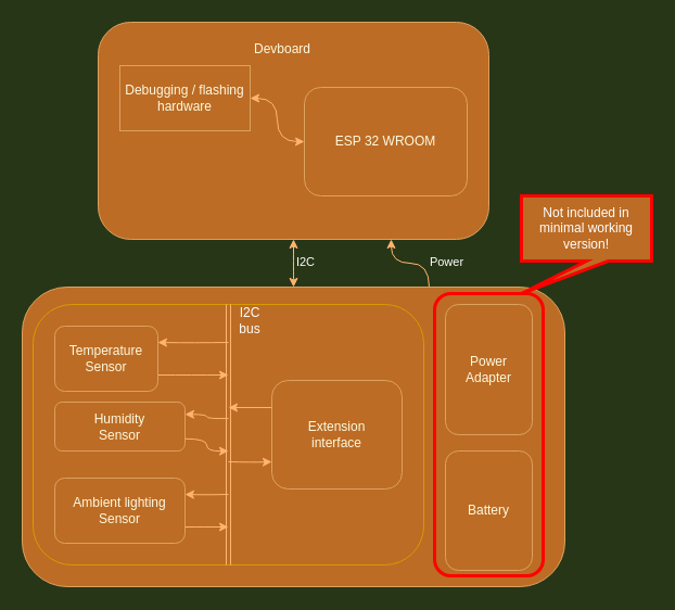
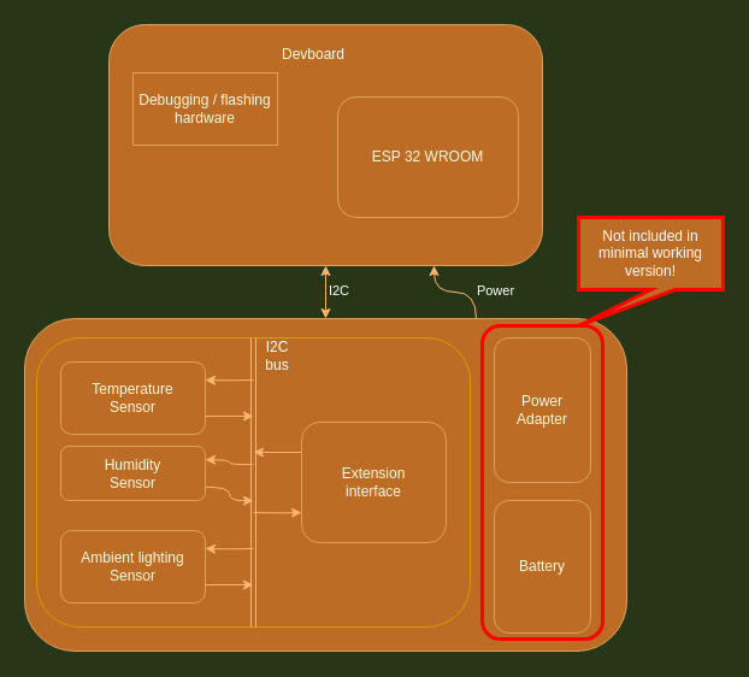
  <mxCell id="0" />
  <mxCell id="1" parent="0" />
  <mxCell id="2" style="edgeStyle=orthogonalEdgeStyle;curved=1;rounded=0;orthogonalLoop=1;jettySize=auto;html=1;exitX=0.5;exitY=0;exitDx=0;exitDy=0;entryX=0.5;entryY=1;entryDx=0;entryDy=0;fontColor=#FFFFFF;startArrow=classic;startFill=1;strokeColor=#FFB570;labelBackgroundColor=#BC6C25;" parent="1" source="6" target="25" edge="1"><mxGeometry relative="1" as="geometry" /></mxCell>
  <mxCell id="3" value="I2C" style="edgeLabel;html=1;align=center;verticalAlign=middle;resizable=0;points=[];fontColor=#FFFFFF;labelBackgroundColor=none;" parent="2" vertex="1" connectable="0"><mxGeometry x="0.263" y="-1" relative="1" as="geometry"><mxPoint x="9" y="4" as="offset" /></mxGeometry></mxCell>
  <mxCell id="4" style="edgeStyle=orthogonalEdgeStyle;curved=1;rounded=0;orthogonalLoop=1;jettySize=auto;html=1;exitX=0.75;exitY=0;exitDx=0;exitDy=0;entryX=0.75;entryY=1;entryDx=0;entryDy=0;fontColor=#FFFFFF;startArrow=none;startFill=0;strokeColor=#FFB570;" parent="1" source="6" target="25" edge="1"><mxGeometry relative="1" as="geometry" /></mxCell>
  <mxCell id="5" value="&lt;span style=&quot;&quot;&gt;Power&lt;/span&gt;" style="edgeLabel;html=1;align=center;verticalAlign=middle;resizable=0;points=[];fontColor=#FFFFFF;labelBackgroundColor=none;" parent="4" vertex="1" connectable="0"><mxGeometry x="-0.19" y="2" relative="1" as="geometry"><mxPoint x="25" y="-4" as="offset" /></mxGeometry></mxCell>
  <mxCell id="6" value="" style="rounded=1;whiteSpace=wrap;html=1;sketch=0;fontColor=#FEFAE0;strokeColor=#DDA15E;fillColor=#BC6C25;" parent="1" vertex="1"><mxGeometry x="20" y="264" width="500" height="276" as="geometry" /></mxCell>
  <mxCell id="7" value="" style="rounded=1;whiteSpace=wrap;html=1;fillColor=#BC6C25;strokeColor=#d79b00;" parent="1" vertex="1"><mxGeometry x="30" y="280" width="360" height="240" as="geometry" /></mxCell>
  <mxCell id="8" style="edgeStyle=orthogonalEdgeStyle;curved=1;rounded=0;orthogonalLoop=1;jettySize=auto;html=1;exitX=1;exitY=0.75;exitDx=0;exitDy=0;fontColor=#FFFFFF;startArrow=none;startFill=0;strokeColor=#FFB570;" parent="1" source="10" edge="1"><mxGeometry relative="1" as="geometry"><mxPoint x="210" y="345" as="targetPoint" /></mxGeometry></mxCell>
  <mxCell id="9" style="edgeStyle=orthogonalEdgeStyle;curved=1;rounded=0;orthogonalLoop=1;jettySize=auto;html=1;exitX=1;exitY=0.25;exitDx=0;exitDy=0;fontColor=#FFFFFF;startArrow=none;startFill=0;strokeColor=#FFB570;entryX=1;entryY=0.25;entryDx=0;entryDy=0;" parent="1" target="10" edge="1"><mxGeometry relative="1" as="geometry"><mxPoint x="210" y="315" as="sourcePoint" /></mxGeometry></mxCell>
- <mxCell id="10" value="&lt;div&gt;Temperature&lt;/div&gt;&lt;div&gt;Sensor&lt;br&gt;&lt;/div&gt;" style="rounded=1;whiteSpace=wrap;html=1;sketch=0;fontColor=#FEFAE0;strokeColor=#DDA15E;fillColor=#BC6C25;" parent="1" vertex="1"><mxGeometry x="50" y="300" width="95" height="60" as="geometry" /></mxCell>
+ <mxCell id="10" value="&lt;div&gt;Temperature&lt;/div&gt;&lt;div&gt;Sensor&lt;br&gt;&lt;/div&gt;" style="rounded=1;whiteSpace=wrap;html=1;sketch=0;fontColor=#FEFAE0;strokeColor=#DDA15E;fillColor=#BC6C25;" parent="1" vertex="1"><mxGeometry x="50" y="300" width="120" height="60" as="geometry" /></mxCell>
  <mxCell id="11" style="edgeStyle=orthogonalEdgeStyle;curved=1;rounded=0;orthogonalLoop=1;jettySize=auto;html=1;exitX=1;exitY=0.25;exitDx=0;exitDy=0;fontColor=#FFFFFF;startArrow=none;startFill=0;strokeColor=#FFB570;entryX=1;entryY=0.25;entryDx=0;entryDy=0;" parent="1" target="13" edge="1"><mxGeometry relative="1" as="geometry"><mxPoint x="210" y="385" as="sourcePoint" /></mxGeometry></mxCell>
  <mxCell id="12" style="edgeStyle=orthogonalEdgeStyle;curved=1;rounded=0;orthogonalLoop=1;jettySize=auto;html=1;exitX=1;exitY=0.75;exitDx=0;exitDy=0;fontColor=#FFFFFF;startArrow=none;startFill=0;strokeColor=#FFB570;" parent="1" source="13" edge="1"><mxGeometry relative="1" as="geometry"><mxPoint x="210" y="415" as="targetPoint" /></mxGeometry></mxCell>
  <mxCell id="13" value="&lt;div&gt;Humidity&lt;/div&gt;&lt;div&gt;Sensor&lt;br&gt;&lt;/div&gt;" style="rounded=1;whiteSpace=wrap;html=1;sketch=0;fontColor=#FEFAE0;strokeColor=#DDA15E;fillColor=#BC6C25;" parent="1" vertex="1"><mxGeometry x="50" y="370" width="120" height="45" as="geometry" /></mxCell>
  <mxCell id="14" style="edgeStyle=orthogonalEdgeStyle;curved=1;rounded=0;orthogonalLoop=1;jettySize=auto;html=1;exitX=1;exitY=0.25;exitDx=0;exitDy=0;fontColor=#FFFFFF;startArrow=none;startFill=0;strokeColor=#FFB570;entryX=1;entryY=0.25;entryDx=0;entryDy=0;" parent="1" target="16" edge="1"><mxGeometry relative="1" as="geometry"><mxPoint x="210" y="455" as="sourcePoint" /></mxGeometry></mxCell>
  <mxCell id="15" style="edgeStyle=orthogonalEdgeStyle;curved=1;rounded=0;orthogonalLoop=1;jettySize=auto;html=1;exitX=1;exitY=0.75;exitDx=0;exitDy=0;fontColor=#FFFFFF;startArrow=none;startFill=0;strokeColor=#FFB570;" parent="1" source="16" edge="1"><mxGeometry relative="1" as="geometry"><mxPoint x="210" y="485" as="targetPoint" /></mxGeometry></mxCell>
  <mxCell id="16" value="&lt;div&gt;Ambient lighting&lt;/div&gt;&lt;div&gt;Sensor&lt;br&gt;&lt;/div&gt;" style="rounded=1;whiteSpace=wrap;html=1;sketch=0;fontColor=#FEFAE0;strokeColor=#DDA15E;fillColor=#BC6C25;" parent="1" vertex="1"><mxGeometry x="50" y="440" width="120" height="60" as="geometry" /></mxCell>
  <mxCell id="17" value="" style="shape=link;html=1;rounded=0;fontColor=#FFFFFF;startArrow=none;startFill=0;strokeColor=#FFB570;curved=1;entryX=0.5;entryY=0;entryDx=0;entryDy=0;exitX=0.5;exitY=1;exitDx=0;exitDy=0;" parent="1" source="7" target="7" edge="1"><mxGeometry width="100" relative="1" as="geometry"><mxPoint x="190" y="399.5" as="sourcePoint" /><mxPoint x="290" y="399.5" as="targetPoint" /></mxGeometry></mxCell>
  <mxCell id="18" style="edgeStyle=orthogonalEdgeStyle;curved=1;rounded=0;orthogonalLoop=1;jettySize=auto;html=1;exitX=0;exitY=0.25;exitDx=0;exitDy=0;fontColor=#FFFFFF;startArrow=none;startFill=0;strokeColor=#FFB570;" parent="1" source="20" edge="1"><mxGeometry relative="1" as="geometry"><mxPoint x="210" y="375" as="targetPoint" /></mxGeometry></mxCell>
  <mxCell id="19" style="edgeStyle=orthogonalEdgeStyle;curved=1;rounded=0;orthogonalLoop=1;jettySize=auto;html=1;exitX=0;exitY=0.75;exitDx=0;exitDy=0;fontColor=#FFFFFF;startArrow=none;startFill=0;strokeColor=#FFB570;entryX=0;entryY=0.75;entryDx=0;entryDy=0;" parent="1" target="20" edge="1"><mxGeometry relative="1" as="geometry"><mxPoint x="210" y="425" as="sourcePoint" /></mxGeometry></mxCell>
  <mxCell id="20" value="&lt;div&gt;Extension&lt;/div&gt;&lt;div&gt;interface&lt;br&gt;&lt;/div&gt;" style="rounded=1;whiteSpace=wrap;html=1;sketch=0;fontColor=#FEFAE0;strokeColor=#DDA15E;fillColor=#BC6C25;" parent="1" vertex="1"><mxGeometry x="250" y="350" width="120" height="100" as="geometry" /></mxCell>
  <mxCell id="21" value="&lt;div&gt;I2C&lt;/div&gt;&lt;div&gt;bus&lt;br&gt;&lt;/div&gt;" style="text;html=1;strokeColor=none;fillColor=none;align=center;verticalAlign=middle;whiteSpace=wrap;rounded=0;labelBackgroundColor=#BC6C25;fontColor=#FFFFFF;" parent="1" vertex="1"><mxGeometry x="200" y="280" width="60" height="30" as="geometry" /></mxCell>
  <mxCell id="22" value="&lt;div&gt;Power&lt;/div&gt;&lt;div&gt;Adapter&lt;br&gt;&lt;/div&gt;" style="rounded=1;whiteSpace=wrap;html=1;sketch=0;fontColor=#FEFAE0;strokeColor=#DDA15E;fillColor=#BC6C25;" parent="1" vertex="1"><mxGeometry x="410" y="280" width="80" height="120" as="geometry" /></mxCell>
  <mxCell id="23" value="Battery" style="rounded=1;whiteSpace=wrap;html=1;sketch=0;fontColor=#FEFAE0;strokeColor=#DDA15E;fillColor=#BC6C25;" parent="1" vertex="1"><mxGeometry x="410" y="415" width="80" height="110" as="geometry" /></mxCell>
  <mxCell id="24" value="" style="group" parent="1" vertex="1" connectable="0"><mxGeometry x="90" y="20" width="360" height="200" as="geometry" /></mxCell>
  <mxCell id="25" value="" style="rounded=1;whiteSpace=wrap;html=1;sketch=0;fontColor=#FEFAE0;strokeColor=#DDA15E;fillColor=#BC6C25;" parent="24" vertex="1"><mxGeometry width="360" height="200" as="geometry" /></mxCell>
  <mxCell id="26" value="ESP 32 WROOM" style="rounded=1;whiteSpace=wrap;html=1;sketch=0;fontColor=#FEFAE0;strokeColor=#DDA15E;fillColor=#BC6C25;" parent="24" vertex="1"><mxGeometry x="190" y="60" width="150" height="100" as="geometry" /></mxCell>
  <mxCell id="27" value="Devboard" style="text;html=1;strokeColor=none;fillColor=none;align=center;verticalAlign=middle;whiteSpace=wrap;rounded=0;sketch=0;fontColor=#FEFAE0;" parent="24" vertex="1"><mxGeometry x="140" y="10" width="60" height="30" as="geometry" /></mxCell>
- <mxCell id="28" style="edgeStyle=orthogonalEdgeStyle;curved=1;rounded=0;orthogonalLoop=1;jettySize=auto;html=1;exitX=1;exitY=0.5;exitDx=0;exitDy=0;entryX=0;entryY=0.5;entryDx=0;entryDy=0;strokeColor=#FFB570;startArrow=classic;startFill=1;" parent="24" source="29" target="26" edge="1"><mxGeometry relative="1" as="geometry" /></mxCell>
  <mxCell id="29" value="&lt;div&gt;Debugging / flashing&lt;/div&gt;&lt;div&gt;hardware&lt;br&gt;&lt;/div&gt;" style="whiteSpace=wrap;html=1;sketch=0;fontColor=#FEFAE0;strokeColor=#DDA15E;fillColor=#BC6C25;rounded=0;" parent="24" vertex="1"><mxGeometry x="20" y="40" width="120" height="60" as="geometry" /></mxCell>
  <mxCell id="30" style="edgeStyle=orthogonalEdgeStyle;curved=0;rounded=1;sketch=0;orthogonalLoop=1;jettySize=auto;html=1;exitX=0.5;exitY=1;exitDx=0;exitDy=0;fontColor=#FEFAE0;strokeColor=#DDA15E;fillColor=#BC6C25;" parent="24" source="25" target="25" edge="1"><mxGeometry relative="1" as="geometry" /></mxCell>
  <mxCell id="31" value="" style="rounded=1;whiteSpace=wrap;html=1;fillColor=none;strokeColor=#FF0000;strokeWidth=3;" vertex="1" parent="1"><mxGeometry x="400" y="270" width="100" height="260" as="geometry" /></mxCell>
  <mxCell id="32" value="&lt;div&gt;&lt;span style=&quot;background-color: transparent&quot;&gt;&lt;font color=&quot;#FFFFFF&quot;&gt;Not included in&lt;/font&gt;&lt;/span&gt;&lt;/div&gt;&lt;div&gt;&lt;span style=&quot;background-color: transparent&quot;&gt;&lt;font color=&quot;#FFFFFF&quot;&gt;minimal working version!&lt;br&gt;&lt;/font&gt;&lt;/span&gt;&lt;/div&gt;&lt;div&gt;&lt;span style=&quot;background-color: transparent&quot;&gt;&lt;/span&gt;&lt;/div&gt;" style="shape=callout;whiteSpace=wrap;html=1;perimeter=calloutPerimeter;strokeColor=#FF0000;strokeWidth=3;fillColor=#BC6C25;position2=0;" vertex="1" parent="1"><mxGeometry x="480" y="180" width="120" height="90" as="geometry" /></mxCell>
